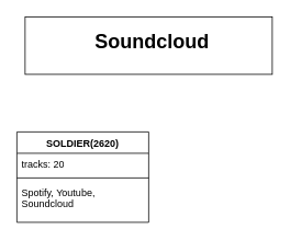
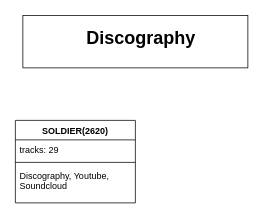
  <mxCell id="0" />
  <mxCell id="1" parent="0" />
  <mxCell id="2" value="" style="rounded=0;whiteSpace=wrap;html=1;" vertex="1" parent="1"><mxGeometry x="30" y="20" width="300" height="70" as="geometry" /></mxCell>
- <mxCell id="3" value="&lt;h1&gt;Soundcloud&lt;/h1&gt;&lt;div&gt;&lt;br&gt;&lt;/div&gt;" style="text;html=1;strokeColor=none;fillColor=none;spacing=5;spacingTop=-20;whiteSpace=wrap;overflow=hidden;rounded=0;" vertex="1" parent="1"><mxGeometry x="110" y="30" width="190" height="120" as="geometry" /></mxCell>
+ <mxCell id="3" value="&lt;h1&gt;Discography&lt;/h1&gt;&lt;div&gt;&lt;br&gt;&lt;/div&gt;" style="text;html=1;strokeColor=none;fillColor=none;spacing=5;spacingTop=-20;whiteSpace=wrap;overflow=hidden;rounded=0;" vertex="1" parent="1"><mxGeometry x="110" y="30" width="190" height="120" as="geometry" /></mxCell>
  <mxCell id="4" value="SOLDIER(2620)" style="swimlane;fontStyle=1;align=center;verticalAlign=top;childLayout=stackLayout;horizontal=1;startSize=26;horizontalStack=0;resizeParent=1;resizeParentMax=0;resizeLast=0;collapsible=1;marginBottom=0;whiteSpace=wrap;html=1;" vertex="1" parent="1"><mxGeometry x="20" y="160" width="160" height="110" as="geometry" /></mxCell>
- <mxCell id="5" value="tracks: 20" style="text;strokeColor=none;fillColor=none;align=left;verticalAlign=top;spacingLeft=4;spacingRight=4;overflow=hidden;rotatable=0;points=[[0,0.5],[1,0.5]];portConstraint=eastwest;whiteSpace=wrap;html=1;" vertex="1" parent="4"><mxGeometry y="26" width="160" height="26" as="geometry" /></mxCell>
+ <mxCell id="5" value="tracks: 29" style="text;strokeColor=none;fillColor=none;align=left;verticalAlign=top;spacingLeft=4;spacingRight=4;overflow=hidden;rotatable=0;points=[[0,0.5],[1,0.5]];portConstraint=eastwest;whiteSpace=wrap;html=1;" vertex="1" parent="4"><mxGeometry y="26" width="160" height="26" as="geometry" /></mxCell>
  <mxCell id="6" value="" style="line;strokeWidth=1;fillColor=none;align=left;verticalAlign=middle;spacingTop=-1;spacingLeft=3;spacingRight=3;rotatable=0;labelPosition=right;points=[];portConstraint=eastwest;strokeColor=inherit;" vertex="1" parent="4"><mxGeometry y="52" width="160" height="8" as="geometry" /></mxCell>
- <mxCell id="7" value="Spotify, Youtube, Soundcloud" style="text;strokeColor=none;fillColor=none;align=left;verticalAlign=top;spacingLeft=4;spacingRight=4;overflow=hidden;rotatable=0;points=[[0,0.5],[1,0.5]];portConstraint=eastwest;whiteSpace=wrap;html=1;" vertex="1" parent="4"><mxGeometry y="60" width="160" height="50" as="geometry" /></mxCell>
+ <mxCell id="7" value="Discography, Youtube, Soundcloud" style="text;strokeColor=none;fillColor=none;align=left;verticalAlign=top;spacingLeft=4;spacingRight=4;overflow=hidden;rotatable=0;points=[[0,0.5],[1,0.5]];portConstraint=eastwest;whiteSpace=wrap;html=1;" vertex="1" parent="4"><mxGeometry y="60" width="160" height="50" as="geometry" /></mxCell>
